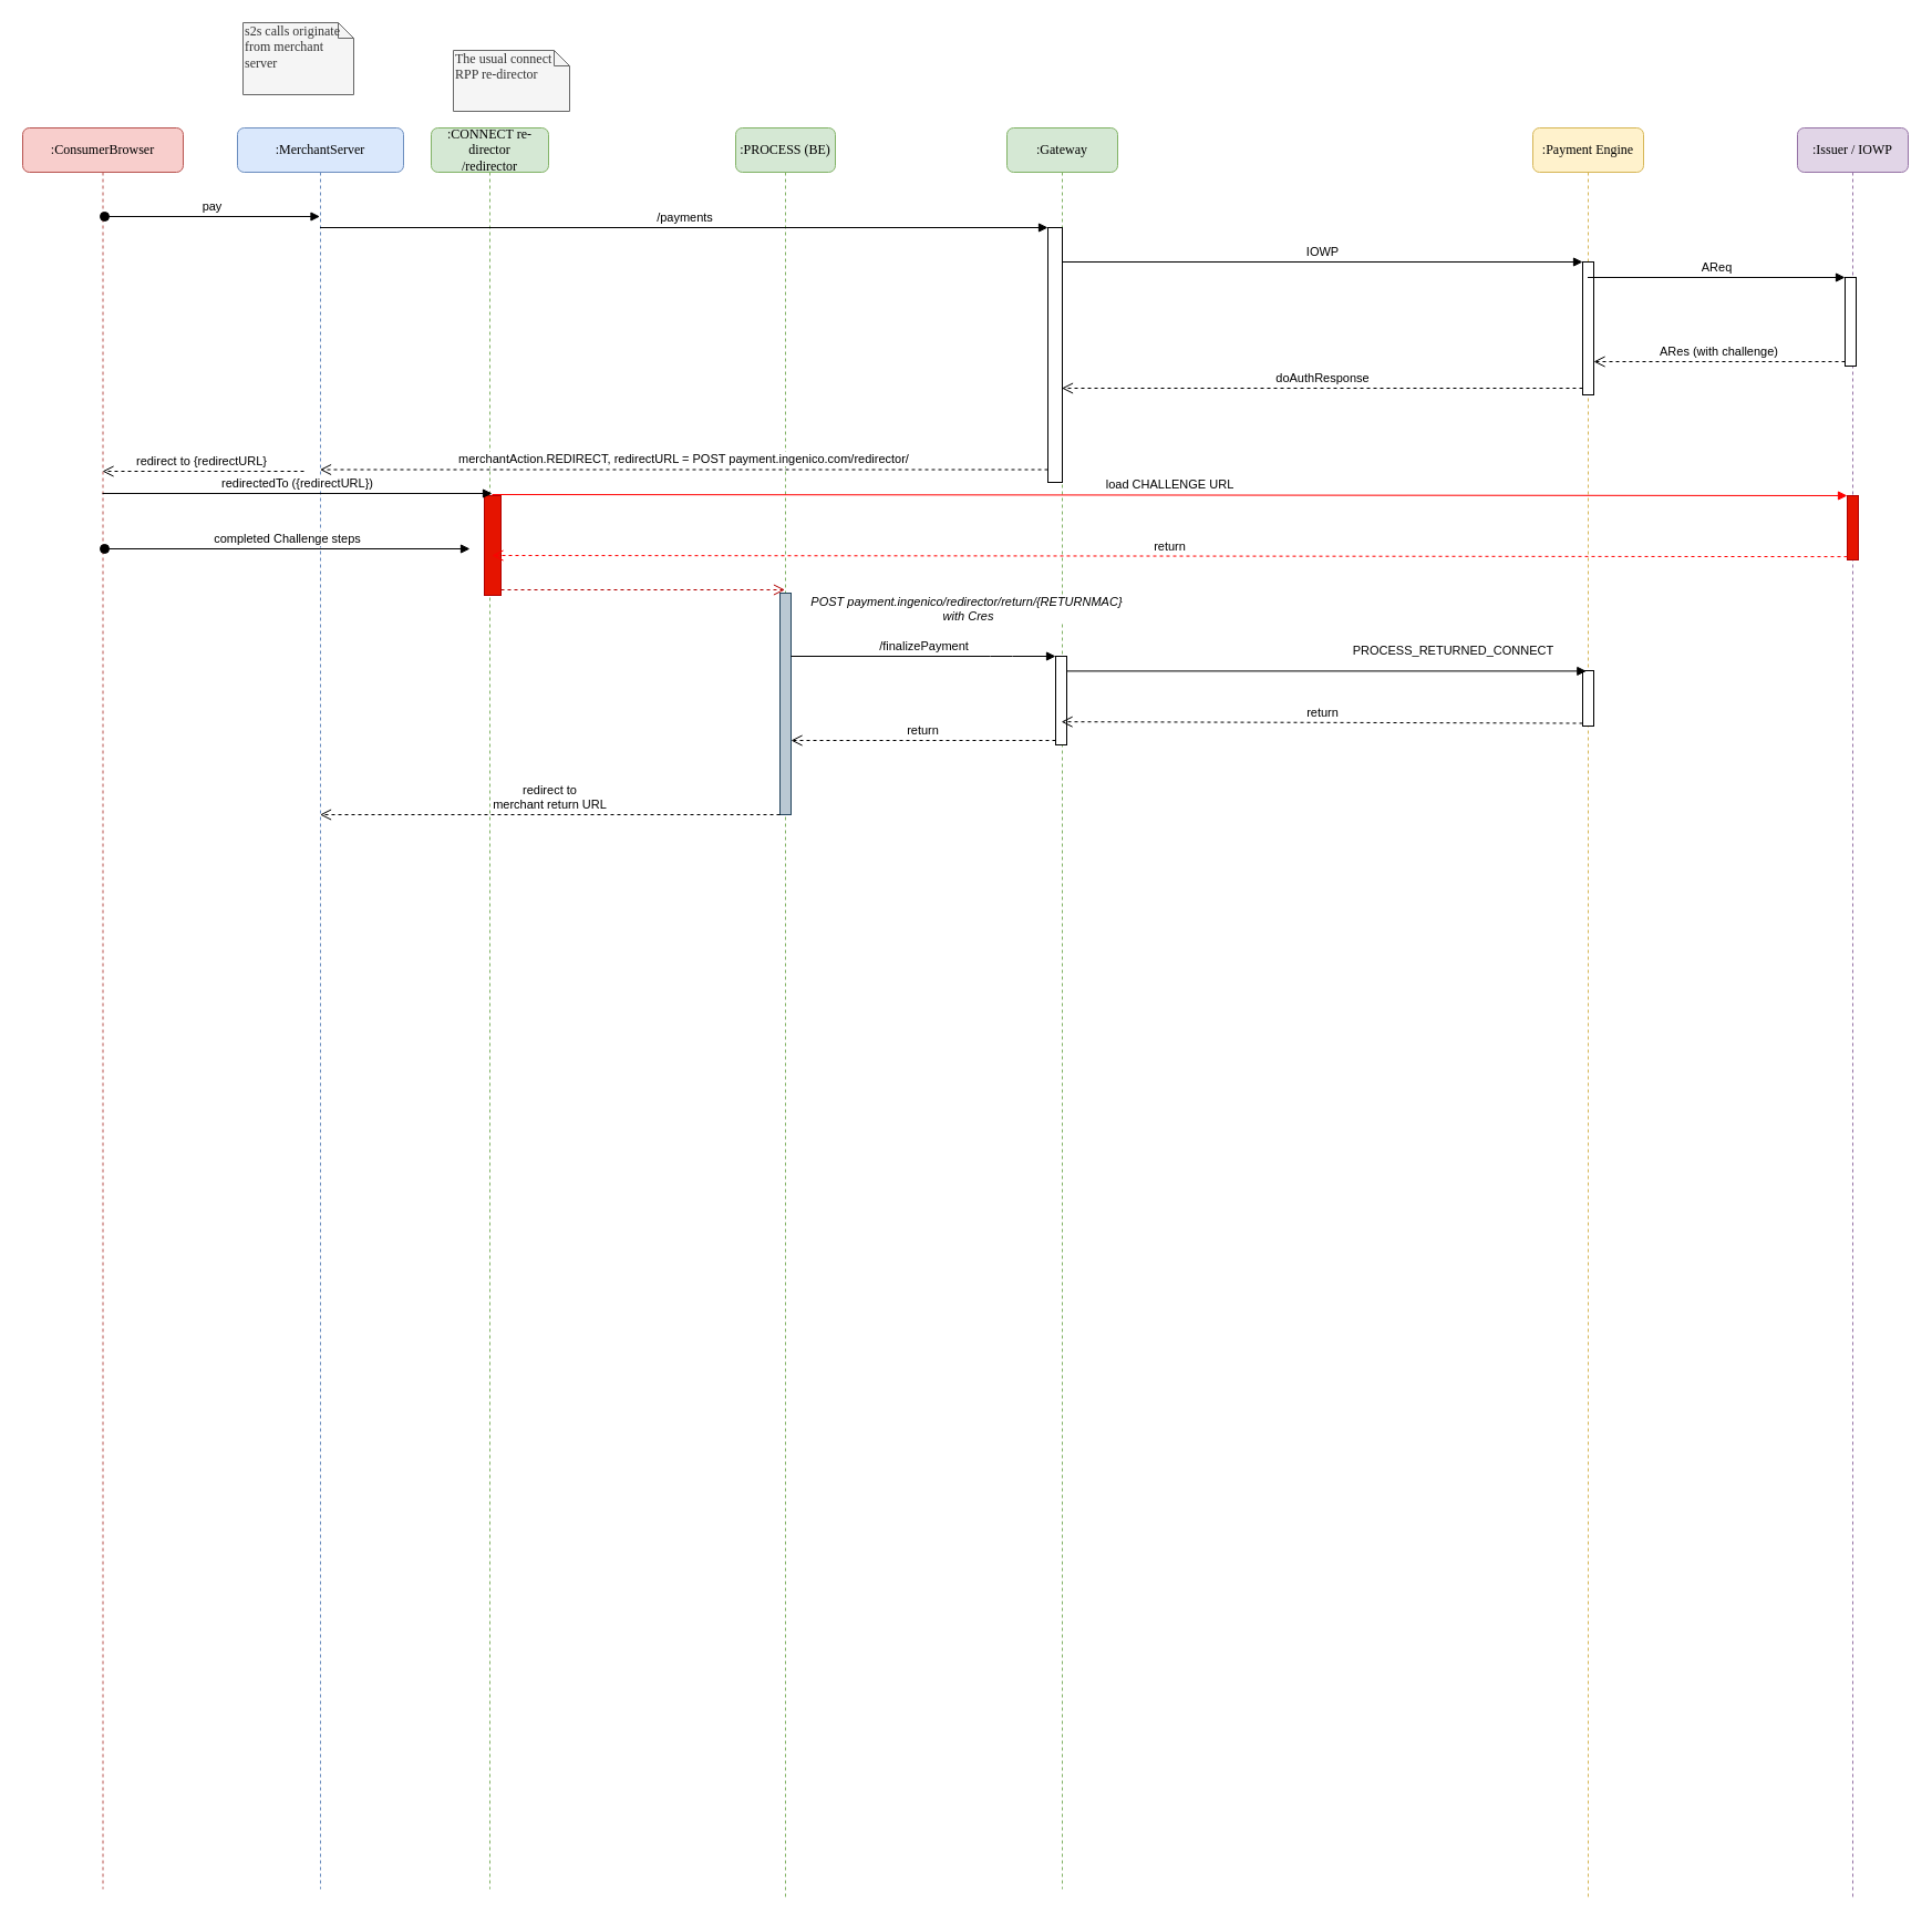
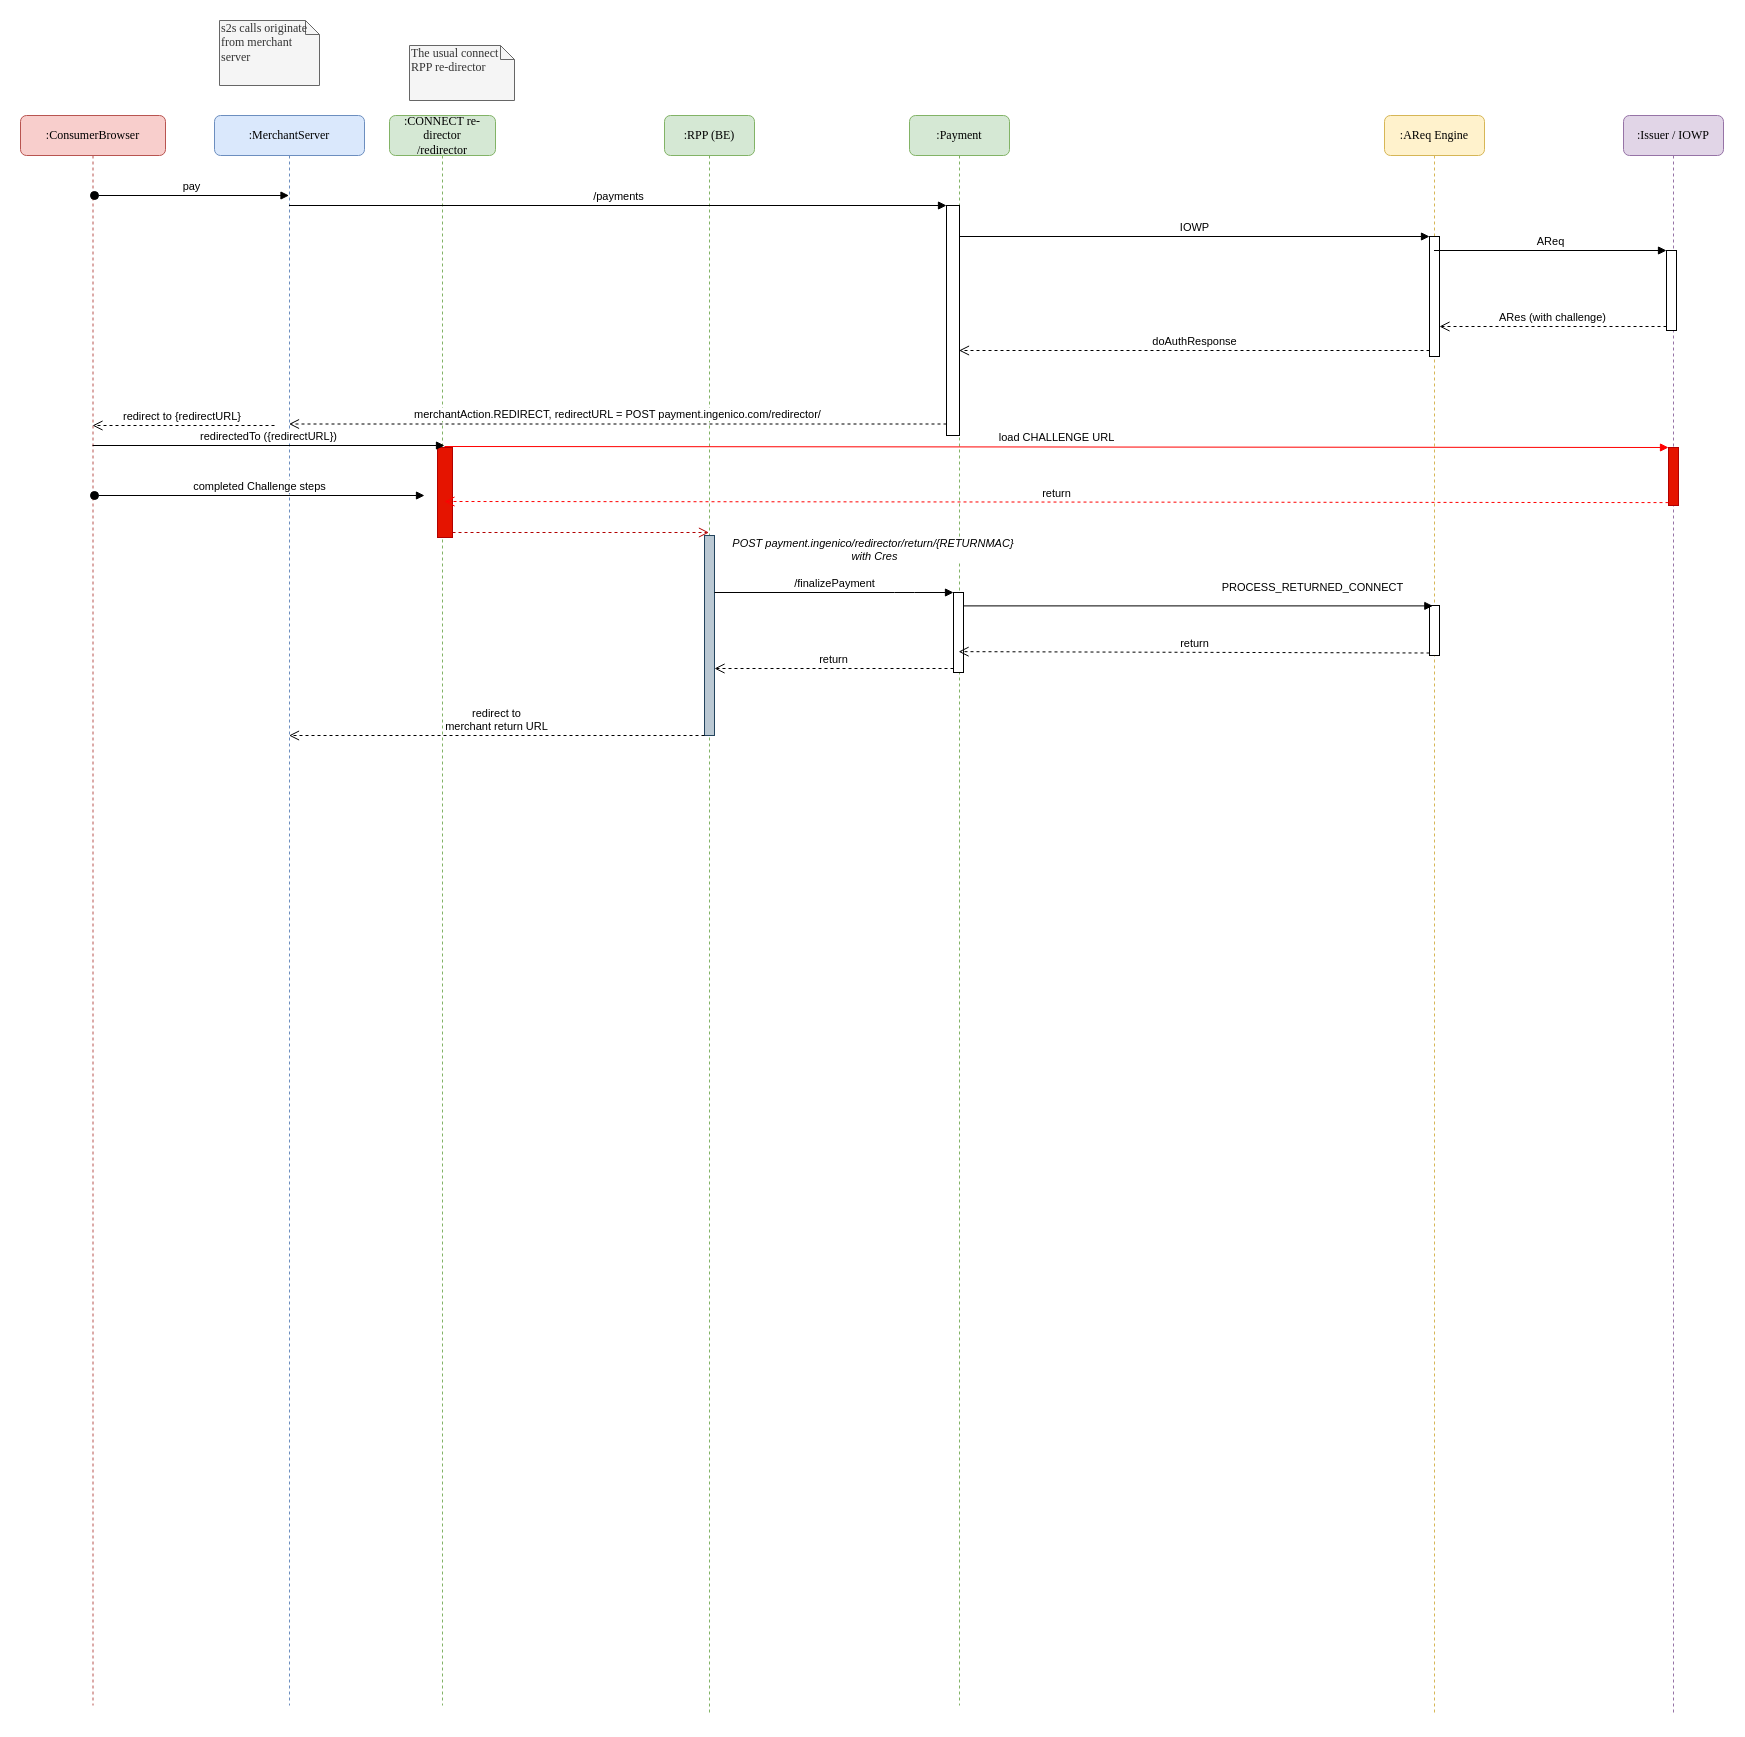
  <mxCell id="0" />
  <mxCell id="1" parent="0" />
  <mxCell id="2" value=":MerchantServer" style="shape=umlLifeline;perimeter=lifelinePerimeter;whiteSpace=wrap;html=1;container=1;collapsible=0;recursiveResize=0;outlineConnect=0;rounded=1;shadow=0;comic=0;labelBackgroundColor=none;strokeColor=#6c8ebf;strokeWidth=1;fillColor=#dae8fc;fontFamily=Verdana;fontSize=12;align=center;" parent="1" vertex="1"><mxGeometry x="214" y="115" width="150" height="1590" as="geometry" /></mxCell>
  <mxCell id="3" value=":CONNECT re-director&lt;br&gt;/redirector&lt;br&gt;" style="shape=umlLifeline;perimeter=lifelinePerimeter;whiteSpace=wrap;html=1;container=1;collapsible=0;recursiveResize=0;outlineConnect=0;rounded=1;shadow=0;comic=0;labelBackgroundColor=none;strokeColor=#82b366;strokeWidth=1;fillColor=#d5e8d4;fontFamily=Verdana;fontSize=12;align=center;" parent="1" vertex="1"><mxGeometry x="389" y="115" width="106" height="1590" as="geometry" /></mxCell>
  <mxCell id="4" value="" style="html=1;points=[];perimeter=orthogonalPerimeter;fillColor=#e51400;strokeColor=#B20000;fontColor=#ffffff;" parent="3" vertex="1"><mxGeometry x="48" y="332" width="15" height="90" as="geometry" /></mxCell>
- <mxCell id="5" value=":PROCESS (BE)" style="shape=umlLifeline;perimeter=lifelinePerimeter;whiteSpace=wrap;html=1;container=1;collapsible=0;recursiveResize=0;outlineConnect=0;rounded=1;shadow=0;comic=0;labelBackgroundColor=none;strokeColor=#82b366;strokeWidth=1;fillColor=#d5e8d4;fontFamily=Verdana;fontSize=12;align=center;" parent="1" vertex="1"><mxGeometry x="664" y="115" width="90" height="1600" as="geometry" /></mxCell>
+ <mxCell id="5" value=":RPP (BE)" style="shape=umlLifeline;perimeter=lifelinePerimeter;whiteSpace=wrap;html=1;container=1;collapsible=0;recursiveResize=0;outlineConnect=0;rounded=1;shadow=0;comic=0;labelBackgroundColor=none;strokeColor=#82b366;strokeWidth=1;fillColor=#d5e8d4;fontFamily=Verdana;fontSize=12;align=center;" parent="1" vertex="1"><mxGeometry x="664" y="115" width="90" height="1600" as="geometry" /></mxCell>
  <mxCell id="6" value="" style="html=1;points=[];perimeter=orthogonalPerimeter;fillColor=#bac8d3;strokeColor=#23445d;" parent="5" vertex="1"><mxGeometry x="40" y="420" width="10" height="200" as="geometry" /></mxCell>
- <mxCell id="7" value=":Gateway" style="shape=umlLifeline;perimeter=lifelinePerimeter;whiteSpace=wrap;html=1;container=1;collapsible=0;recursiveResize=0;outlineConnect=0;rounded=1;shadow=0;comic=0;labelBackgroundColor=none;strokeColor=#82b366;strokeWidth=1;fillColor=#d5e8d4;fontFamily=Verdana;fontSize=12;align=center;" parent="1" vertex="1"><mxGeometry x="909" y="115" width="100" height="1590" as="geometry" /></mxCell>
+ <mxCell id="7" value=":Payment" style="shape=umlLifeline;perimeter=lifelinePerimeter;whiteSpace=wrap;html=1;container=1;collapsible=0;recursiveResize=0;outlineConnect=0;rounded=1;shadow=0;comic=0;labelBackgroundColor=none;strokeColor=#82b366;strokeWidth=1;fillColor=#d5e8d4;fontFamily=Verdana;fontSize=12;align=center;" parent="1" vertex="1"><mxGeometry x="909" y="115" width="100" height="1590" as="geometry" /></mxCell>
  <mxCell id="8" value="" style="html=1;points=[];perimeter=orthogonalPerimeter;" parent="7" vertex="1"><mxGeometry x="44" y="477" width="10" height="80" as="geometry" /></mxCell>
  <mxCell id="9" value=":ConsumerBrowser" style="shape=umlLifeline;perimeter=lifelinePerimeter;whiteSpace=wrap;html=1;container=1;collapsible=0;recursiveResize=0;outlineConnect=0;rounded=1;shadow=0;comic=0;labelBackgroundColor=none;strokeColor=#b85450;strokeWidth=1;fillColor=#f8cecc;fontFamily=Verdana;fontSize=12;align=center;" parent="1" vertex="1"><mxGeometry x="20" y="115" width="145" height="1590" as="geometry" /></mxCell>
  <mxCell id="10" value="pay" style="html=1;verticalAlign=bottom;startArrow=oval;startFill=1;endArrow=block;startSize=8;" parent="9" target="2" edge="1"><mxGeometry width="60" relative="1" as="geometry"><mxPoint x="74" y="80" as="sourcePoint" /><mxPoint x="125" y="80" as="targetPoint" /></mxGeometry></mxCell>
  <mxCell id="11" value="completed Challenge steps" style="html=1;verticalAlign=bottom;startArrow=oval;startFill=1;endArrow=block;startSize=8;" parent="9" edge="1"><mxGeometry width="60" relative="1" as="geometry"><mxPoint x="74" y="380" as="sourcePoint" /><mxPoint x="404" y="380" as="targetPoint" /></mxGeometry></mxCell>
  <mxCell id="12" value="s2s calls originate from merchant server" style="shape=note;whiteSpace=wrap;html=1;size=14;verticalAlign=top;align=left;spacingTop=-6;rounded=0;shadow=0;comic=0;labelBackgroundColor=none;strokeColor=#666666;strokeWidth=1;fillColor=#f5f5f5;fontFamily=Verdana;fontSize=12;fontColor=#333333;" parent="1" vertex="1"><mxGeometry x="219" y="20" width="100" height="65" as="geometry" /></mxCell>
  <mxCell id="13" value="The usual connect RPP re-director" style="shape=note;whiteSpace=wrap;html=1;size=14;verticalAlign=top;align=left;spacingTop=-6;rounded=0;shadow=0;comic=0;labelBackgroundColor=none;strokeColor=#666666;strokeWidth=1;fillColor=#f5f5f5;fontFamily=Verdana;fontSize=12;fontColor=#333333;" parent="1" vertex="1"><mxGeometry x="409" y="45" width="105" height="55" as="geometry" /></mxCell>
- <mxCell id="14" value=":Payment Engine" style="shape=umlLifeline;perimeter=lifelinePerimeter;whiteSpace=wrap;html=1;container=1;collapsible=0;recursiveResize=0;outlineConnect=0;rounded=1;shadow=0;comic=0;labelBackgroundColor=none;strokeColor=#d6b656;strokeWidth=1;fillColor=#fff2cc;fontFamily=Verdana;fontSize=12;align=center;" parent="1" vertex="1"><mxGeometry x="1384" y="115" width="100" height="1600" as="geometry" /></mxCell>
+ <mxCell id="14" value=":AReq Engine" style="shape=umlLifeline;perimeter=lifelinePerimeter;whiteSpace=wrap;html=1;container=1;collapsible=0;recursiveResize=0;outlineConnect=0;rounded=1;shadow=0;comic=0;labelBackgroundColor=none;strokeColor=#d6b656;strokeWidth=1;fillColor=#fff2cc;fontFamily=Verdana;fontSize=12;align=center;" parent="1" vertex="1"><mxGeometry x="1384" y="115" width="100" height="1600" as="geometry" /></mxCell>
  <mxCell id="15" value="" style="html=1;points=[];perimeter=orthogonalPerimeter;" parent="14" vertex="1"><mxGeometry x="45" y="121" width="10" height="120" as="geometry" /></mxCell>
  <mxCell id="16" value="" style="html=1;points=[];perimeter=orthogonalPerimeter;" parent="14" vertex="1"><mxGeometry x="45" y="490" width="10" height="50" as="geometry" /></mxCell>
  <mxCell id="17" value=":Issuer / IOWP" style="shape=umlLifeline;perimeter=lifelinePerimeter;whiteSpace=wrap;html=1;container=1;collapsible=0;recursiveResize=0;outlineConnect=0;rounded=1;shadow=0;comic=0;labelBackgroundColor=none;strokeColor=#9673a6;strokeWidth=1;fillColor=#e1d5e7;fontFamily=Verdana;fontSize=12;align=center;" parent="1" vertex="1"><mxGeometry x="1623" y="115" width="100" height="1600" as="geometry" /></mxCell>
  <mxCell id="18" value="" style="html=1;points=[];perimeter=orthogonalPerimeter;" vertex="1" parent="17"><mxGeometry x="43" y="135" width="10" height="80" as="geometry" /></mxCell>
  <mxCell id="19" value="" style="html=1;points=[];perimeter=orthogonalPerimeter;fillColor=#e51400;strokeColor=#B20000;fontColor=#ffffff;" vertex="1" parent="17"><mxGeometry x="45" y="332" width="10" height="58" as="geometry" /></mxCell>
  <mxCell id="20" value="" style="html=1;points=[];perimeter=orthogonalPerimeter;" parent="1" vertex="1"><mxGeometry x="946" y="205" width="13" height="230" as="geometry" /></mxCell>
  <mxCell id="21" value="/payments" style="html=1;verticalAlign=bottom;endArrow=block;entryX=0;entryY=0;" parent="1" source="2" target="20" edge="1"><mxGeometry relative="1" as="geometry"><mxPoint x="875.5" y="205" as="sourcePoint" /></mxGeometry></mxCell>
  <mxCell id="22" value="merchantAction.REDIRECT, redirectURL = POST payment.ingenico.com/redirector/&lt;br&gt;" style="html=1;verticalAlign=bottom;endArrow=open;dashed=1;endSize=8;exitX=0;exitY=0.95;" parent="1" source="20" target="2" edge="1"><mxGeometry relative="1" as="geometry"><mxPoint x="875.5" y="281" as="targetPoint" /></mxGeometry></mxCell>
  <mxCell id="23" value="IOWP" style="html=1;verticalAlign=bottom;endArrow=block;entryX=0;entryY=0;" parent="1" source="7" target="15" edge="1"><mxGeometry relative="1" as="geometry"><mxPoint x="1359" y="235.5" as="sourcePoint" /></mxGeometry></mxCell>
  <mxCell id="24" value="doAuthResponse" style="html=1;verticalAlign=bottom;endArrow=open;dashed=1;endSize=8;exitX=0;exitY=0.95;" parent="1" source="15" target="7" edge="1"><mxGeometry relative="1" as="geometry"><mxPoint x="1359" y="311.5" as="targetPoint" /></mxGeometry></mxCell>
  <mxCell id="25" value="redirect to {redirectURL}&amp;nbsp;" style="html=1;verticalAlign=bottom;endArrow=open;dashed=1;endSize=8;" parent="1" target="9" edge="1"><mxGeometry relative="1" as="geometry"><mxPoint x="274" y="425" as="sourcePoint" /><mxPoint x="194" y="425" as="targetPoint" /></mxGeometry></mxCell>
  <mxCell id="26" value="redirectedTo ({redirectURL})" style="html=1;verticalAlign=bottom;endArrow=block;" parent="1" source="9" edge="1"><mxGeometry relative="1" as="geometry"><mxPoint x="519" y="445" as="sourcePoint" /><mxPoint x="444" y="445" as="targetPoint" /></mxGeometry></mxCell>
  <mxCell id="27" value="&lt;em&gt;POST payment.ingenico/redirector/return/{RETURNMAC}&amp;nbsp;&lt;br&gt;with Cres&lt;br&gt;&lt;/em&gt;" style="html=1;verticalAlign=bottom;endArrow=open;dashed=1;endSize=8;fillColor=#e51400;strokeColor=#B20000;" parent="1" edge="1" target="5"><mxGeometry x="1" y="-169" relative="1" as="geometry"><mxPoint x="452" y="532" as="sourcePoint" /><mxPoint x="588.071" y="532" as="targetPoint" /><mxPoint x="165" y="-136" as="offset" /></mxGeometry></mxCell>
  <mxCell id="28" value="PROCESS_RETURNED_CONNECT" style="html=1;verticalAlign=bottom;endArrow=block;entryX=0.333;entryY=0.008;entryDx=0;entryDy=0;entryPerimeter=0;" parent="1" edge="1" target="16" source="8"><mxGeometry x="0.486" y="9" relative="1" as="geometry"><mxPoint x="958.071" y="575.429" as="sourcePoint" /><mxPoint x="1434" y="705" as="targetPoint" /><mxPoint as="offset" /></mxGeometry></mxCell>
  <mxCell id="29" value="return" style="html=1;verticalAlign=bottom;endArrow=open;dashed=1;endSize=8;exitX=0;exitY=0.95;" parent="1" source="16" edge="1"><mxGeometry relative="1" as="geometry"><mxPoint x="958.071" y="651.143" as="targetPoint" /></mxGeometry></mxCell>
  <mxCell id="30" value="/finalizePayment" style="html=1;verticalAlign=bottom;endArrow=block;entryX=0;entryY=0;" parent="1" source="6" target="8" edge="1"><mxGeometry relative="1" as="geometry"><mxPoint x="594" y="592" as="sourcePoint" /><Array as="points"><mxPoint x="904" y="592" /></Array></mxGeometry></mxCell>
  <mxCell id="31" value="return" style="html=1;verticalAlign=bottom;endArrow=open;dashed=1;endSize=8;exitX=0;exitY=0.95;" parent="1" source="8" target="6" edge="1"><mxGeometry relative="1" as="geometry"><mxPoint x="594" y="668.143" as="targetPoint" /></mxGeometry></mxCell>
  <mxCell id="32" value="AReq" style="html=1;verticalAlign=bottom;endArrow=block;entryX=0;entryY=0;" edge="1" target="18" parent="1" source="14"><mxGeometry relative="1" as="geometry"><mxPoint x="1596" y="240" as="sourcePoint" /></mxGeometry></mxCell>
  <mxCell id="33" value="ARes (with challenge)" style="html=1;verticalAlign=bottom;endArrow=open;dashed=1;endSize=8;exitX=0;exitY=0.95;" edge="1" source="18" parent="1" target="15"><mxGeometry relative="1" as="geometry"><mxPoint x="1596" y="316" as="targetPoint" /></mxGeometry></mxCell>
  <mxCell id="34" value="load CHALLENGE URL" style="html=1;verticalAlign=bottom;endArrow=block;entryX=0;entryY=0;strokeColor=#FF0000;" edge="1" target="19" parent="1"><mxGeometry relative="1" as="geometry"><mxPoint x="444" y="446" as="sourcePoint" /></mxGeometry></mxCell>
  <mxCell id="35" value="return" style="html=1;verticalAlign=bottom;endArrow=open;dashed=1;endSize=8;exitX=0;exitY=0.95;strokeColor=#FF0000;" edge="1" source="19" parent="1"><mxGeometry relative="1" as="geometry"><mxPoint x="444" y="501" as="targetPoint" /></mxGeometry></mxCell>
  <mxCell id="36" value="redirect to &lt;br&gt;merchant return URL" style="html=1;verticalAlign=bottom;endArrow=open;dashed=1;endSize=8;exitX=0;exitY=1;exitDx=0;exitDy=0;exitPerimeter=0;" edge="1" parent="1" source="6" target="2"><mxGeometry relative="1" as="geometry"><mxPoint x="574" y="1528" as="sourcePoint" /><mxPoint x="437" y="1528" as="targetPoint" /></mxGeometry></mxCell>
